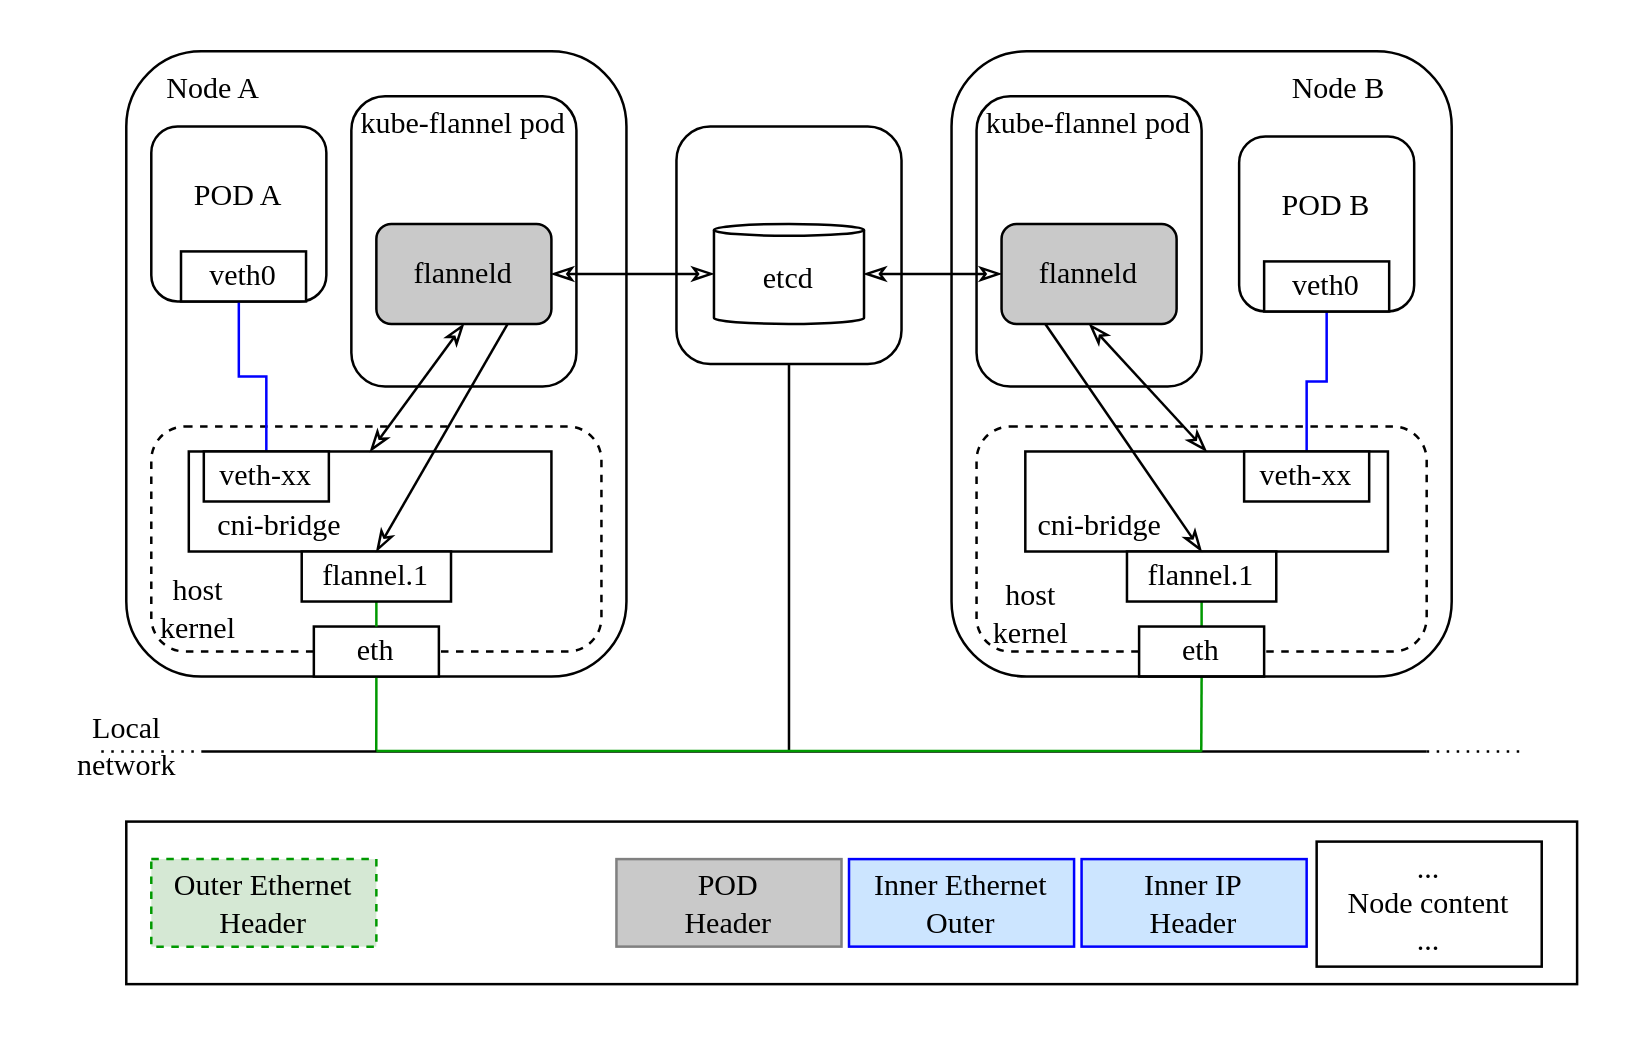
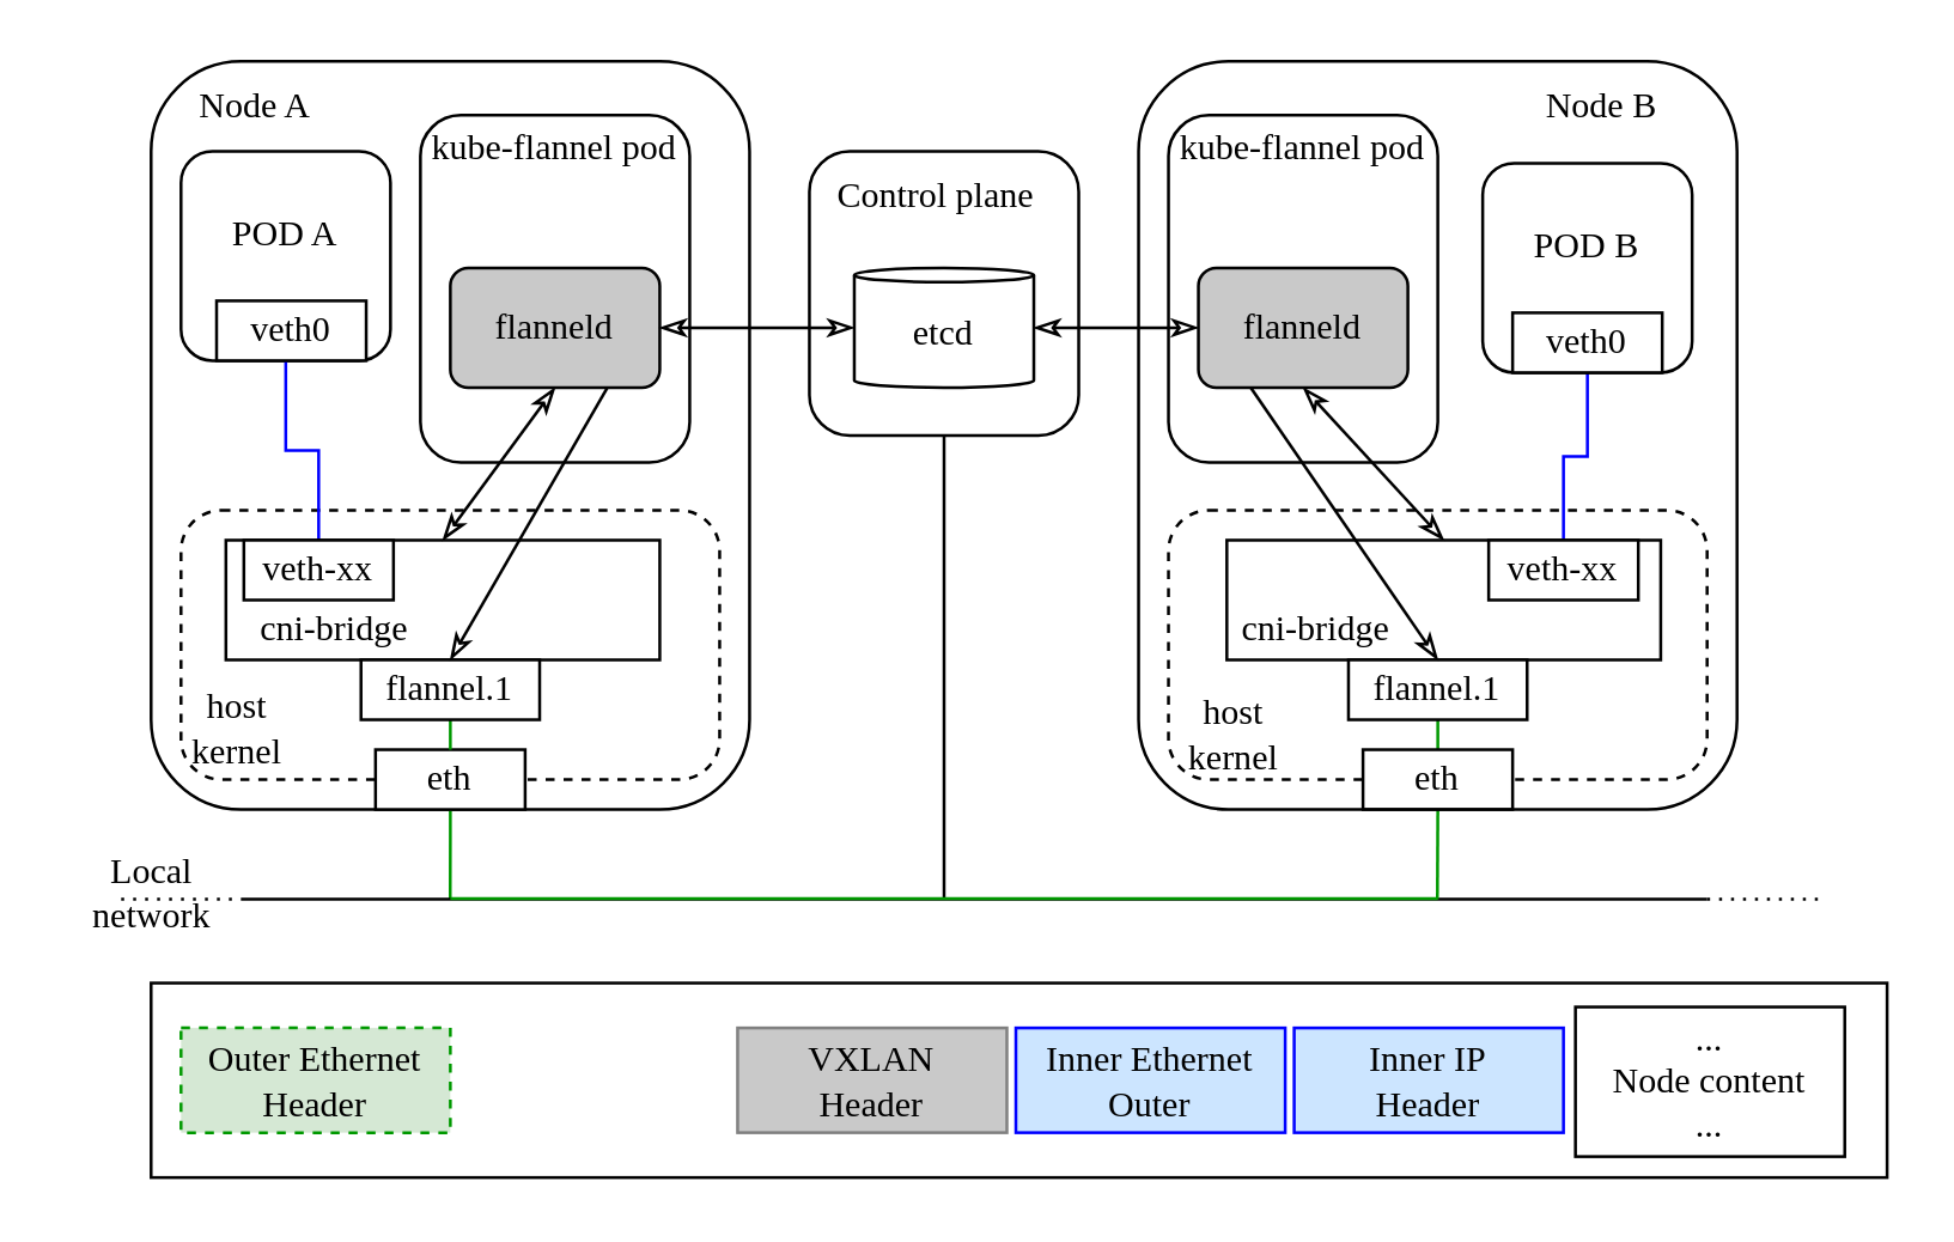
  <mxCell id="0" />
  <mxCell id="1" parent="0" />
  <mxCell id="2" value="" style="rounded=0;whiteSpace=wrap;html=1;fillColor=none;" parent="1" vertex="1"><mxGeometry x="50" y="328" width="580.15" height="65" as="geometry" /></mxCell>
  <mxCell id="3" value="" style="rounded=1;whiteSpace=wrap;html=1;fillColor=none;dashed=1;" parent="1" vertex="1"><mxGeometry x="390" y="170" width="180" height="90" as="geometry" /></mxCell>
  <mxCell id="4" value="" style="rounded=1;whiteSpace=wrap;html=1;fillColor=none;" parent="1" vertex="1"><mxGeometry x="50" y="20" width="200" height="250" as="geometry" /></mxCell>
  <mxCell id="5" value="&lt;font face=&quot;newcomputermodern&quot;&gt;POD A&lt;br&gt;&lt;br&gt;&lt;/font&gt;" style="rounded=1;whiteSpace=wrap;html=1;fillColor=none;" parent="1" vertex="1"><mxGeometry x="60" y="50" width="70" height="70" as="geometry" /></mxCell>
  <mxCell id="6" value="" style="rounded=1;whiteSpace=wrap;html=1;fillColor=none;dashed=1;glass=0;" parent="1" vertex="1"><mxGeometry x="60" y="170" width="180" height="90" as="geometry" /></mxCell>
  <mxCell id="7" style="edgeStyle=orthogonalEdgeStyle;rounded=0;orthogonalLoop=1;jettySize=auto;html=1;exitX=0.5;exitY=1;exitDx=0;exitDy=0;endArrow=none;endFill=0;strokeColor=#009900;strokeWidth=1;" parent="1" source="4" edge="1"><mxGeometry relative="1" as="geometry"><mxPoint x="149.952" y="300" as="targetPoint" /><Array as="points"><mxPoint x="150" y="280" /><mxPoint x="150" y="280" /></Array></mxGeometry></mxCell>
  <mxCell id="8" style="edgeStyle=orthogonalEdgeStyle;rounded=0;orthogonalLoop=1;jettySize=auto;html=1;exitX=0.5;exitY=1;exitDx=0;exitDy=0;entryX=0.5;entryY=0;entryDx=0;entryDy=0;endArrow=none;endFill=0;strokeColor=#0000FF;" parent="1" source="5" target="22" edge="1"><mxGeometry relative="1" as="geometry" /></mxCell>
  <mxCell id="9" value="&lt;font face=&quot;newcomputermodern&quot;&gt;Node A&lt;/font&gt;" style="text;html=1;align=center;verticalAlign=middle;whiteSpace=wrap;rounded=0;" parent="1" vertex="1"><mxGeometry x="55" y="20" width="60" height="30" as="geometry" /></mxCell>
  <mxCell id="10" value="&lt;div&gt;veth0&lt;/div&gt;" style="rounded=0;whiteSpace=wrap;html=1;fontFamily=newcomputermodern;" parent="1" vertex="1"><mxGeometry x="71.88" y="100" width="50" height="20" as="geometry" /></mxCell>
  <mxCell id="11" value="eth" style="rounded=0;whiteSpace=wrap;html=1;fontFamily=newcomputermodern;" parent="1" vertex="1"><mxGeometry x="125" y="250" width="50" height="20" as="geometry" /></mxCell>
  <mxCell id="12" value="" style="endArrow=none;html=1;rounded=0;" parent="1" edge="1"><mxGeometry width="50" height="50" relative="1" as="geometry"><mxPoint x="80" y="300" as="sourcePoint" /><mxPoint x="570" y="300" as="targetPoint" /></mxGeometry></mxCell>
  <mxCell id="13" value="" style="endArrow=none;dashed=1;html=1;dashPattern=1 3;strokeWidth=1;rounded=0;" parent="1" edge="1"><mxGeometry width="50" height="50" relative="1" as="geometry"><mxPoint x="570" y="300" as="sourcePoint" /><mxPoint x="610" y="300" as="targetPoint" /></mxGeometry></mxCell>
  <mxCell id="14" value="&lt;font face=&quot;newcomputermodern&quot;&gt;Local network&lt;/font&gt;" style="text;html=1;align=center;verticalAlign=middle;whiteSpace=wrap;rounded=0;" parent="1" vertex="1"><mxGeometry x="20" y="283" width="61" height="30" as="geometry" /></mxCell>
  <mxCell id="15" value="" style="endArrow=none;dashed=1;html=1;dashPattern=1 3;strokeWidth=1;rounded=0;" parent="1" edge="1"><mxGeometry width="50" height="50" relative="1" as="geometry"><mxPoint x="40" y="300" as="sourcePoint" /><mxPoint x="80" y="300" as="targetPoint" /></mxGeometry></mxCell>
  <mxCell id="16" value="" style="rounded=1;whiteSpace=wrap;html=1;fillColor=none;" parent="1" vertex="1"><mxGeometry x="270" y="50" width="90" height="95" as="geometry" /></mxCell>
+ <mxCell id="17" value="&lt;font face=&quot;newcomputermodern&quot;&gt;Control plane&lt;/font&gt;" style="text;html=1;align=center;verticalAlign=middle;whiteSpace=wrap;rounded=0;" parent="1" vertex="1"><mxGeometry x="270" y="50" width="85" height="30" as="geometry" /></mxCell>
  <mxCell id="18" style="edgeStyle=orthogonalEdgeStyle;rounded=0;orthogonalLoop=1;jettySize=auto;html=1;exitX=1;exitY=0.5;exitDx=0;exitDy=0;exitPerimeter=0;entryX=0;entryY=0.5;entryDx=0;entryDy=0;endArrow=classicThin;endFill=0;startArrow=classicThin;startFill=0;" parent="1" source="19" target="46" edge="1"><mxGeometry relative="1" as="geometry" /></mxCell>
  <mxCell id="19" value="&lt;font face=&quot;newcomputermodern&quot;&gt;etcd&lt;/font&gt;" style="shape=cylinder3;whiteSpace=wrap;html=1;boundedLbl=1;backgroundOutline=1;size=2.389;" parent="1" vertex="1"><mxGeometry x="285" y="89" width="60" height="40" as="geometry" /></mxCell>
  <mxCell id="20" value="" style="endArrow=none;html=1;rounded=0;entryX=0.5;entryY=1;entryDx=0;entryDy=0;" parent="1" target="16" edge="1"><mxGeometry width="50" height="50" relative="1" as="geometry"><mxPoint x="315" y="300" as="sourcePoint" /><mxPoint x="380" y="140" as="targetPoint" /></mxGeometry></mxCell>
  <mxCell id="21" value="" style="rounded=0;whiteSpace=wrap;html=1;fillColor=none;" parent="1" vertex="1"><mxGeometry x="75" y="180" width="145" height="40" as="geometry" /></mxCell>
  <mxCell id="22" value="&lt;div&gt;veth-xx&lt;/div&gt;" style="rounded=0;whiteSpace=wrap;html=1;fontFamily=newcomputermodern;" parent="1" vertex="1"><mxGeometry x="81" y="180" width="50" height="20" as="geometry" /></mxCell>
  <mxCell id="23" style="edgeStyle=elbowEdgeStyle;rounded=0;orthogonalLoop=1;jettySize=auto;html=1;entryX=0.5;entryY=0;entryDx=0;entryDy=0;endArrow=none;endFill=0;elbow=horizontal;strokeColor=#009900;strokeWidth=1;" parent="1" source="24" target="11" edge="1"><mxGeometry relative="1" as="geometry" /></mxCell>
  <mxCell id="24" value="&lt;div&gt;flannel.1&lt;/div&gt;" style="rounded=0;whiteSpace=wrap;html=1;fontFamily=newcomputermodern;" parent="1" vertex="1"><mxGeometry x="120.15" y="220" width="59.7" height="20" as="geometry" /></mxCell>
  <mxCell id="25" value="&lt;font face=&quot;newcomputermodern&quot;&gt;cni-bridge&lt;/font&gt;" style="text;html=1;align=center;verticalAlign=middle;whiteSpace=wrap;rounded=0;" parent="1" vertex="1"><mxGeometry x="81" y="195" width="61" height="30" as="geometry" /></mxCell>
  <mxCell id="26" value="" style="rounded=1;whiteSpace=wrap;html=1;fillColor=none;" parent="1" vertex="1"><mxGeometry x="140" y="38" width="90" height="116" as="geometry" /></mxCell>
  <mxCell id="27" value="&lt;font face=&quot;newcomputermodern&quot;&gt;kube-flannel pod&lt;/font&gt;" style="text;html=1;align=center;verticalAlign=middle;whiteSpace=wrap;rounded=0;" parent="1" vertex="1"><mxGeometry x="135" y="34" width="100" height="30" as="geometry" /></mxCell>
  <mxCell id="28" style="rounded=0;orthogonalLoop=1;jettySize=auto;html=1;exitX=0.5;exitY=1;exitDx=0;exitDy=0;entryX=0.5;entryY=0;entryDx=0;entryDy=0;startArrow=classicThin;startFill=0;endArrow=classicThin;endFill=0;" parent="1" source="30" target="21" edge="1"><mxGeometry relative="1" as="geometry" /></mxCell>
  <mxCell id="29" style="rounded=0;orthogonalLoop=1;jettySize=auto;html=1;exitX=0.75;exitY=1;exitDx=0;exitDy=0;entryX=0.5;entryY=0;entryDx=0;entryDy=0;endArrow=classicThin;endFill=0;strokeColor=#000000;" parent="1" source="30" target="24" edge="1"><mxGeometry relative="1" as="geometry" /></mxCell>
  <mxCell id="30" value="&lt;font color=&quot;#000000&quot; face=&quot;newcomputermodern&quot;&gt;flanneld&lt;/font&gt;" style="rounded=1;whiteSpace=wrap;html=1;fillColor=#C9C9C9;fontColor=#333333;strokeColor=#000000;" parent="1" vertex="1"><mxGeometry x="150" y="89" width="70" height="40" as="geometry" /></mxCell>
  <mxCell id="31" style="edgeStyle=orthogonalEdgeStyle;rounded=0;orthogonalLoop=1;jettySize=auto;html=1;exitX=1;exitY=0.5;exitDx=0;exitDy=0;entryX=0;entryY=0.5;entryDx=0;entryDy=0;entryPerimeter=0;startArrow=classicThin;startFill=0;endArrow=classicThin;endFill=0;" parent="1" source="30" target="19" edge="1"><mxGeometry relative="1" as="geometry" /></mxCell>
  <mxCell id="32" style="edgeStyle=orthogonalEdgeStyle;rounded=0;orthogonalLoop=1;jettySize=auto;html=1;exitX=0.5;exitY=1;exitDx=0;exitDy=0;entryX=0.5;entryY=0;entryDx=0;entryDy=0;endArrow=none;endFill=0;strokeColor=#0000FF;" parent="1" source="33" target="38" edge="1"><mxGeometry relative="1" as="geometry" /></mxCell>
  <mxCell id="33" value="&lt;font face=&quot;newcomputermodern&quot;&gt;POD B&lt;br&gt;&lt;br&gt;&lt;/font&gt;" style="rounded=1;whiteSpace=wrap;html=1;fillColor=none;" parent="1" vertex="1"><mxGeometry x="495" y="54" width="70" height="70" as="geometry" /></mxCell>
  <mxCell id="34" value="&lt;font face=&quot;newcomputermodern&quot;&gt;Node B&lt;/font&gt;" style="text;html=1;align=center;verticalAlign=middle;whiteSpace=wrap;rounded=0;" parent="1" vertex="1"><mxGeometry x="505" y="20" width="60" height="30" as="geometry" /></mxCell>
  <mxCell id="35" value="&lt;div&gt;veth0&lt;/div&gt;" style="rounded=0;whiteSpace=wrap;html=1;fontFamily=newcomputermodern;" parent="1" vertex="1"><mxGeometry x="505" y="104" width="50" height="20" as="geometry" /></mxCell>
  <mxCell id="36" style="edgeStyle=orthogonalEdgeStyle;rounded=0;orthogonalLoop=1;jettySize=auto;html=1;exitX=0.5;exitY=1;exitDx=0;exitDy=0;endArrow=none;endFill=0;strokeColor=#009900;strokeWidth=1;" parent="1" source="49" edge="1"><mxGeometry relative="1" as="geometry"><mxPoint x="479.857" y="300" as="targetPoint" /></mxGeometry></mxCell>
  <mxCell id="37" value="" style="rounded=0;whiteSpace=wrap;html=1;fillColor=none;" parent="1" vertex="1"><mxGeometry x="409.5" y="180" width="145" height="40" as="geometry" /></mxCell>
  <mxCell id="38" value="&lt;div&gt;veth-xx&lt;/div&gt;" style="rounded=0;whiteSpace=wrap;html=1;fontFamily=newcomputermodern;" parent="1" vertex="1"><mxGeometry x="497" y="180" width="50" height="20" as="geometry" /></mxCell>
  <mxCell id="39" style="edgeStyle=elbowEdgeStyle;rounded=0;orthogonalLoop=1;jettySize=auto;html=1;entryX=0.5;entryY=0;entryDx=0;entryDy=0;endArrow=none;endFill=0;elbow=vertical;strokeColor=#009900;" parent="1" source="40" target="49" edge="1"><mxGeometry relative="1" as="geometry" /></mxCell>
  <mxCell id="40" value="&lt;div&gt;flannel.1&lt;/div&gt;" style="rounded=0;whiteSpace=wrap;html=1;fontFamily=newcomputermodern;" parent="1" vertex="1"><mxGeometry x="450.15" y="220" width="59.7" height="20" as="geometry" /></mxCell>
  <mxCell id="41" value="&lt;font face=&quot;newcomputermodern&quot;&gt;cni-bridge&lt;/font&gt;" style="text;html=1;align=center;verticalAlign=middle;whiteSpace=wrap;rounded=0;" parent="1" vertex="1"><mxGeometry x="409" y="195" width="61" height="30" as="geometry" /></mxCell>
  <mxCell id="42" value="" style="rounded=1;whiteSpace=wrap;html=1;fillColor=none;" parent="1" vertex="1"><mxGeometry x="390" y="38" width="90" height="116" as="geometry" /></mxCell>
  <mxCell id="43" value="&lt;font face=&quot;newcomputermodern&quot;&gt;kube-flannel pod&lt;/font&gt;" style="text;html=1;align=center;verticalAlign=middle;whiteSpace=wrap;rounded=0;" parent="1" vertex="1"><mxGeometry x="385" y="34" width="100" height="30" as="geometry" /></mxCell>
  <mxCell id="44" style="rounded=0;orthogonalLoop=1;jettySize=auto;html=1;exitX=0.5;exitY=1;exitDx=0;exitDy=0;entryX=0.5;entryY=0;entryDx=0;entryDy=0;startArrow=classicThin;startFill=0;endArrow=classicThin;endFill=0;strokeColor=#000000;" parent="1" source="46" target="37" edge="1"><mxGeometry relative="1" as="geometry" /></mxCell>
  <mxCell id="45" style="rounded=0;orthogonalLoop=1;jettySize=auto;html=1;exitX=0.25;exitY=1;exitDx=0;exitDy=0;entryX=0.5;entryY=0;entryDx=0;entryDy=0;endArrow=classicThin;endFill=0;" parent="1" source="46" target="40" edge="1"><mxGeometry relative="1" as="geometry" /></mxCell>
  <mxCell id="46" value="&lt;font color=&quot;#000000&quot; face=&quot;newcomputermodern&quot;&gt;flanneld&lt;/font&gt;" style="rounded=1;whiteSpace=wrap;html=1;fillColor=#C9C9C9;fontColor=#333333;strokeColor=#000000;" parent="1" vertex="1"><mxGeometry x="400" y="89" width="70" height="40" as="geometry" /></mxCell>
  <mxCell id="47" value="&lt;font face=&quot;newcomputermodern&quot;&gt;host&lt;/font&gt;&lt;div&gt;&lt;font face=&quot;In3PIRM6Ry9xPag5o0V2&quot;&gt;kernel&lt;/font&gt;&lt;/div&gt;" style="text;html=1;align=center;verticalAlign=middle;whiteSpace=wrap;rounded=0;" parent="1" vertex="1"><mxGeometry x="49" y="228" width="60" height="30" as="geometry" /></mxCell>
  <mxCell id="48" value="&lt;font face=&quot;newcomputermodern&quot;&gt;host&lt;/font&gt;&lt;div&gt;&lt;font face=&quot;In3PIRM6Ry9xPag5o0V2&quot;&gt;kernel&lt;/font&gt;&lt;/div&gt;" style="text;html=1;align=center;verticalAlign=middle;whiteSpace=wrap;rounded=0;" parent="1" vertex="1"><mxGeometry x="382" y="230" width="60" height="30" as="geometry" /></mxCell>
  <mxCell id="49" value="eth" style="rounded=0;whiteSpace=wrap;html=1;fontFamily=newcomputermodern;" parent="1" vertex="1"><mxGeometry x="455" y="250" width="50" height="20" as="geometry" /></mxCell>
  <mxCell id="50" value="" style="endArrow=none;html=1;rounded=0;strokeColor=#009900;strokeWidth=1;" parent="1" edge="1"><mxGeometry width="50" height="50" relative="1" as="geometry"><mxPoint x="150" y="299.77" as="sourcePoint" /><mxPoint x="480" y="299.77" as="targetPoint" /></mxGeometry></mxCell>
  <mxCell id="51" value="&lt;font face=&quot;newcomputermodern&quot;&gt;Outer Ethernet Header&lt;/font&gt;" style="rounded=0;whiteSpace=wrap;html=1;strokeColor=#009900;fillColor=#D5E8D4;dashed=1;" parent="1" vertex="1"><mxGeometry x="60" y="343" width="90" height="35" as="geometry" /></mxCell>
- <mxCell id="52" value="&lt;font face=&quot;newcomputermodern&quot;&gt;POD &lt;br&gt;Header&lt;/font&gt;" style="rounded=0;whiteSpace=wrap;html=1;strokeColor=#808080;fillColor=#C9C9C9;" parent="1" vertex="1"><mxGeometry x="246" y="343" width="90" height="35" as="geometry" /></mxCell>
+ <mxCell id="52" value="&lt;font face=&quot;newcomputermodern&quot;&gt;VXLAN &lt;br&gt;Header&lt;/font&gt;" style="rounded=0;whiteSpace=wrap;html=1;strokeColor=#808080;fillColor=#C9C9C9;" parent="1" vertex="1"><mxGeometry x="246" y="343" width="90" height="35" as="geometry" /></mxCell>
  <mxCell id="53" value="&lt;font face=&quot;newcomputermodern&quot;&gt;Inner Ethernet&lt;br&gt;Outer&lt;/font&gt;" style="rounded=0;whiteSpace=wrap;html=1;strokeColor=#0000FF;fillColor=#CCE5FF;" parent="1" vertex="1"><mxGeometry x="339" y="343" width="90" height="35" as="geometry" /></mxCell>
  <mxCell id="54" value="&lt;font face=&quot;newcomputermodern&quot;&gt;Inner IP&lt;br&gt;Header&lt;/font&gt;" style="rounded=0;whiteSpace=wrap;html=1;strokeColor=#0000FF;fillColor=#CCE5FF;" parent="1" vertex="1"><mxGeometry x="432" y="343" width="90" height="35" as="geometry" /></mxCell>
  <mxCell id="55" value="&lt;font face=&quot;newcomputermodern&quot;&gt;...&lt;br&gt;Node content&lt;br&gt;...&lt;/font&gt;" style="rounded=0;whiteSpace=wrap;html=1;" parent="1" vertex="1"><mxGeometry x="526" y="336" width="90" height="50" as="geometry" /></mxCell>
  <mxCell id="56" value="" style="rounded=1;whiteSpace=wrap;html=1;fillColor=none;" parent="1" vertex="1"><mxGeometry x="380" y="20" width="200" height="250" as="geometry" /></mxCell>
